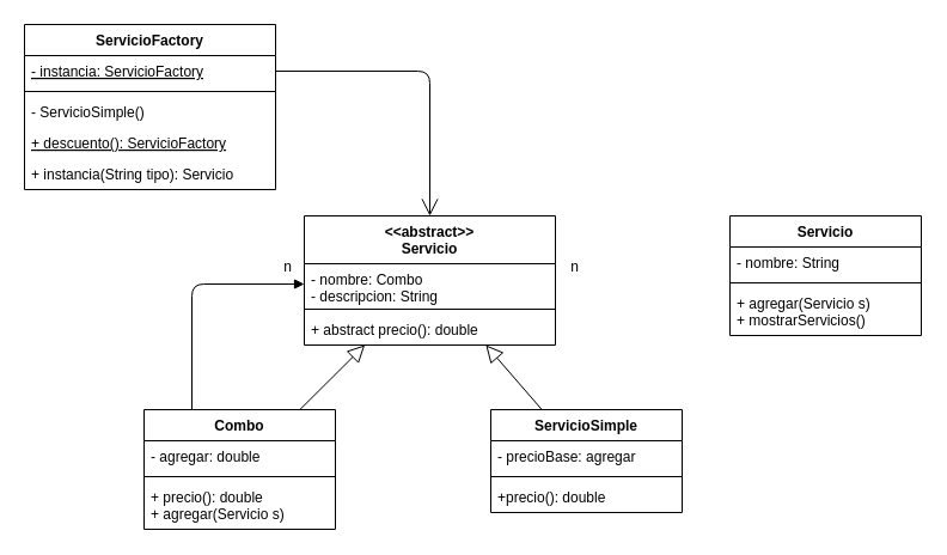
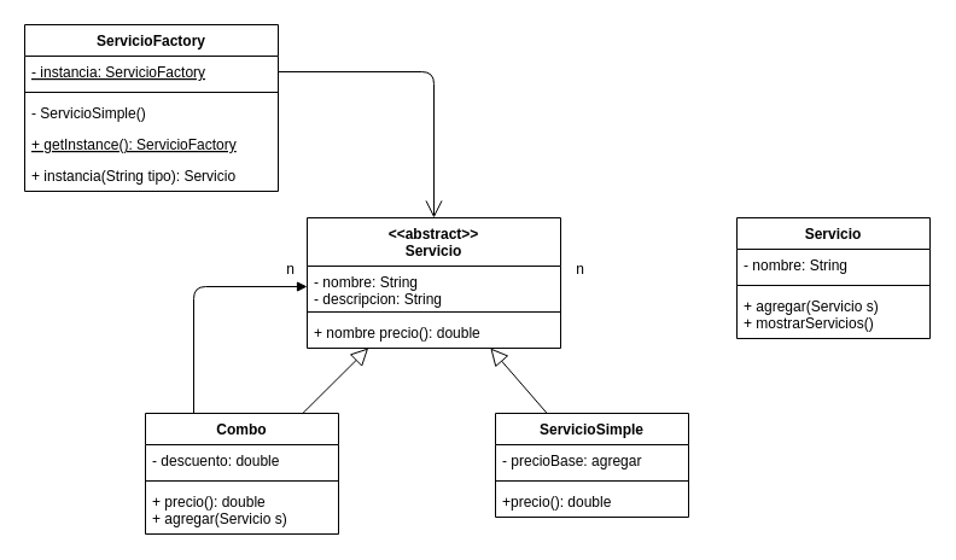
  <mxCell id="0" />
  <mxCell id="1" parent="0" />
  <mxCell id="2" value="&lt;&lt;abstract&gt;&gt;&#10;Servicio" style="swimlane;fontStyle=1;align=center;verticalAlign=top;childLayout=stackLayout;horizontal=1;startSize=40;horizontalStack=0;resizeParent=1;resizeParentMax=0;resizeLast=0;collapsible=1;marginBottom=0;" vertex="1" parent="1"><mxGeometry x="254" y="180" width="210" height="108" as="geometry" /></mxCell>
- <mxCell id="3" value="- nombre: Combo&#10;- descripcion: String" style="text;strokeColor=none;fillColor=none;align=left;verticalAlign=top;spacingLeft=4;spacingRight=4;overflow=hidden;rotatable=0;points=[[0,0.5],[1,0.5]];portConstraint=eastwest;" vertex="1" parent="2"><mxGeometry y="40" width="210" height="34" as="geometry" /></mxCell>
+ <mxCell id="3" value="- nombre: String&#10;- descripcion: String" style="text;strokeColor=none;fillColor=none;align=left;verticalAlign=top;spacingLeft=4;spacingRight=4;overflow=hidden;rotatable=0;points=[[0,0.5],[1,0.5]];portConstraint=eastwest;" vertex="1" parent="2"><mxGeometry y="40" width="210" height="34" as="geometry" /></mxCell>
  <mxCell id="4" value="" style="line;strokeWidth=1;fillColor=none;align=left;verticalAlign=middle;spacingTop=-1;spacingLeft=3;spacingRight=3;rotatable=0;labelPosition=right;points=[];portConstraint=eastwest;" vertex="1" parent="2"><mxGeometry y="74" width="210" height="8" as="geometry" /></mxCell>
- <mxCell id="5" value="+ abstract precio(): double" style="text;strokeColor=none;fillColor=none;align=left;verticalAlign=top;spacingLeft=4;spacingRight=4;overflow=hidden;rotatable=0;points=[[0,0.5],[1,0.5]];portConstraint=eastwest;" vertex="1" parent="2"><mxGeometry y="82" width="210" height="26" as="geometry" /></mxCell>
+ <mxCell id="5" value="+ nombre precio(): double" style="text;strokeColor=none;fillColor=none;align=left;verticalAlign=top;spacingLeft=4;spacingRight=4;overflow=hidden;rotatable=0;points=[[0,0.5],[1,0.5]];portConstraint=eastwest;" vertex="1" parent="2"><mxGeometry y="82" width="210" height="26" as="geometry" /></mxCell>
  <mxCell id="6" value="ServicioSimple" style="swimlane;fontStyle=1;align=center;verticalAlign=top;childLayout=stackLayout;horizontal=1;startSize=26;horizontalStack=0;resizeParent=1;resizeParentMax=0;resizeLast=0;collapsible=1;marginBottom=0;" vertex="1" parent="1"><mxGeometry x="410" y="342" width="160" height="86" as="geometry" /></mxCell>
  <mxCell id="7" value="- precioBase: agregar" style="text;strokeColor=none;fillColor=none;align=left;verticalAlign=top;spacingLeft=4;spacingRight=4;overflow=hidden;rotatable=0;points=[[0,0.5],[1,0.5]];portConstraint=eastwest;" vertex="1" parent="6"><mxGeometry y="26" width="160" height="26" as="geometry" /></mxCell>
  <mxCell id="8" value="" style="line;strokeWidth=1;fillColor=none;align=left;verticalAlign=middle;spacingTop=-1;spacingLeft=3;spacingRight=3;rotatable=0;labelPosition=right;points=[];portConstraint=eastwest;" vertex="1" parent="6"><mxGeometry y="52" width="160" height="8" as="geometry" /></mxCell>
  <mxCell id="9" value="+precio(): double" style="text;strokeColor=none;fillColor=none;align=left;verticalAlign=top;spacingLeft=4;spacingRight=4;overflow=hidden;rotatable=0;points=[[0,0.5],[1,0.5]];portConstraint=eastwest;" vertex="1" parent="6"><mxGeometry y="60" width="160" height="26" as="geometry" /></mxCell>
  <mxCell id="10" value="Combo" style="swimlane;fontStyle=1;align=center;verticalAlign=top;childLayout=stackLayout;horizontal=1;startSize=26;horizontalStack=0;resizeParent=1;resizeParentMax=0;resizeLast=0;collapsible=1;marginBottom=0;" vertex="1" parent="1"><mxGeometry x="120" y="342" width="160" height="100" as="geometry" /></mxCell>
- <mxCell id="11" value="- agregar: double" style="text;strokeColor=none;fillColor=none;align=left;verticalAlign=top;spacingLeft=4;spacingRight=4;overflow=hidden;rotatable=0;points=[[0,0.5],[1,0.5]];portConstraint=eastwest;" vertex="1" parent="10"><mxGeometry y="26" width="160" height="26" as="geometry" /></mxCell>
+ <mxCell id="11" value="- descuento: double" style="text;strokeColor=none;fillColor=none;align=left;verticalAlign=top;spacingLeft=4;spacingRight=4;overflow=hidden;rotatable=0;points=[[0,0.5],[1,0.5]];portConstraint=eastwest;" vertex="1" parent="10"><mxGeometry y="26" width="160" height="26" as="geometry" /></mxCell>
  <mxCell id="12" value="" style="line;strokeWidth=1;fillColor=none;align=left;verticalAlign=middle;spacingTop=-1;spacingLeft=3;spacingRight=3;rotatable=0;labelPosition=right;points=[];portConstraint=eastwest;" vertex="1" parent="10"><mxGeometry y="52" width="160" height="8" as="geometry" /></mxCell>
  <mxCell id="13" value="+ precio(): double&#10;+ agregar(Servicio s)" style="text;strokeColor=none;fillColor=none;align=left;verticalAlign=top;spacingLeft=4;spacingRight=4;overflow=hidden;rotatable=0;points=[[0,0.5],[1,0.5]];portConstraint=eastwest;" vertex="1" parent="10"><mxGeometry y="60" width="160" height="40" as="geometry" /></mxCell>
  <mxCell id="14" value="Servicio" style="swimlane;fontStyle=1;align=center;verticalAlign=top;childLayout=stackLayout;horizontal=1;startSize=26;horizontalStack=0;resizeParent=1;resizeParentMax=0;resizeLast=0;collapsible=1;marginBottom=0;" vertex="1" parent="1"><mxGeometry x="610" y="180" width="160" height="100" as="geometry" /></mxCell>
  <mxCell id="15" value="- nombre: String" style="text;strokeColor=none;fillColor=none;align=left;verticalAlign=top;spacingLeft=4;spacingRight=4;overflow=hidden;rotatable=0;points=[[0,0.5],[1,0.5]];portConstraint=eastwest;" vertex="1" parent="14"><mxGeometry y="26" width="160" height="26" as="geometry" /></mxCell>
  <mxCell id="16" value="" style="line;strokeWidth=1;fillColor=none;align=left;verticalAlign=middle;spacingTop=-1;spacingLeft=3;spacingRight=3;rotatable=0;labelPosition=right;points=[];portConstraint=eastwest;" vertex="1" parent="14"><mxGeometry y="52" width="160" height="8" as="geometry" /></mxCell>
  <mxCell id="17" value="+ agregar(Servicio s)&#10;+ mostrarServicios()" style="text;strokeColor=none;fillColor=none;align=left;verticalAlign=top;spacingLeft=4;spacingRight=4;overflow=hidden;rotatable=0;points=[[0,0.5],[1,0.5]];portConstraint=eastwest;" vertex="1" parent="14"><mxGeometry y="60" width="160" height="40" as="geometry" /></mxCell>
  <mxCell id="18" value="ServicioFactory" style="swimlane;fontStyle=1;align=center;verticalAlign=top;childLayout=stackLayout;horizontal=1;startSize=26;horizontalStack=0;resizeParent=1;resizeParentMax=0;resizeLast=0;collapsible=1;marginBottom=0;" vertex="1" parent="1"><mxGeometry x="20" y="20" width="210" height="138" as="geometry" /></mxCell>
  <mxCell id="19" value="- instancia: ServicioFactory" style="text;strokeColor=none;fillColor=none;align=left;verticalAlign=top;spacingLeft=4;spacingRight=4;overflow=hidden;rotatable=0;points=[[0,0.5],[1,0.5]];portConstraint=eastwest;fontStyle=4" vertex="1" parent="18"><mxGeometry y="26" width="210" height="26" as="geometry" /></mxCell>
  <mxCell id="20" value="" style="line;strokeWidth=1;fillColor=none;align=left;verticalAlign=middle;spacingTop=-1;spacingLeft=3;spacingRight=3;rotatable=0;labelPosition=right;points=[];portConstraint=eastwest;" vertex="1" parent="18"><mxGeometry y="52" width="210" height="8" as="geometry" /></mxCell>
  <mxCell id="21" value="- ServicioSimple()" style="text;strokeColor=none;fillColor=none;align=left;verticalAlign=top;spacingLeft=4;spacingRight=4;overflow=hidden;rotatable=0;points=[[0,0.5],[1,0.5]];portConstraint=eastwest;" vertex="1" parent="18"><mxGeometry y="60" width="210" height="26" as="geometry" /></mxCell>
- <mxCell id="22" value="+ descuento(): ServicioFactory" style="text;strokeColor=none;fillColor=none;align=left;verticalAlign=top;spacingLeft=4;spacingRight=4;overflow=hidden;rotatable=0;points=[[0,0.5],[1,0.5]];portConstraint=eastwest;fontStyle=4" vertex="1" parent="18"><mxGeometry y="86" width="210" height="26" as="geometry" /></mxCell>
+ <mxCell id="22" value="+ getInstance(): ServicioFactory" style="text;strokeColor=none;fillColor=none;align=left;verticalAlign=top;spacingLeft=4;spacingRight=4;overflow=hidden;rotatable=0;points=[[0,0.5],[1,0.5]];portConstraint=eastwest;fontStyle=4" vertex="1" parent="18"><mxGeometry y="86" width="210" height="26" as="geometry" /></mxCell>
  <mxCell id="23" value="+ instancia(String tipo): Servicio" style="text;strokeColor=none;fillColor=none;align=left;verticalAlign=top;spacingLeft=4;spacingRight=4;overflow=hidden;rotatable=0;points=[[0,0.5],[1,0.5]];portConstraint=eastwest;" vertex="1" parent="18"><mxGeometry y="112" width="210" height="26" as="geometry" /></mxCell>
  <mxCell id="24" value="" style="endArrow=block;endFill=0;endSize=12;html=1;" edge="1" parent="1" source="6" target="2"><mxGeometry width="160" relative="1" as="geometry"><mxPoint x="380" y="422" as="sourcePoint" /><mxPoint x="540" y="422" as="targetPoint" /></mxGeometry></mxCell>
  <mxCell id="25" value="" style="endArrow=block;endFill=0;endSize=12;html=1;" edge="1" parent="1" source="10" target="2"><mxGeometry width="160" relative="1" as="geometry"><mxPoint x="251.539" y="342" as="sourcePoint" /><mxPoint x="304.277" y="298" as="targetPoint" /></mxGeometry></mxCell>
  <mxCell id="26" value="" style="html=1;verticalAlign=bottom;endArrow=block;exitX=0.25;exitY=0;exitDx=0;exitDy=0;entryX=0;entryY=0.5;entryDx=0;entryDy=0;" edge="1" parent="1" source="10" target="3"><mxGeometry x="-0.555" y="55" width="80" relative="1" as="geometry"><mxPoint x="420" y="422" as="sourcePoint" /><mxPoint x="500" y="422" as="targetPoint" /><Array as="points"><mxPoint x="160" y="237" /></Array><mxPoint as="offset" /></mxGeometry></mxCell>
  <mxCell id="27" value="n" style="text;html=1;align=center;verticalAlign=middle;resizable=0;points=[];autosize=1;strokeColor=none;" vertex="1" parent="1"><mxGeometry x="230" y="213" width="20" height="20" as="geometry" /></mxCell>
  <mxCell id="28" value="n" style="text;html=1;align=center;verticalAlign=middle;resizable=0;points=[];autosize=1;strokeColor=none;" vertex="1" parent="1"><mxGeometry x="470" y="213" width="20" height="20" as="geometry" /></mxCell>
  <mxCell id="29" value="" style="endArrow=open;endFill=1;endSize=12;html=1;exitX=1;exitY=0.5;exitDx=0;exitDy=0;entryX=0.5;entryY=0;entryDx=0;entryDy=0;" edge="1" parent="1" source="19" target="2"><mxGeometry width="160" relative="1" as="geometry"><mxPoint x="330" y="360" as="sourcePoint" /><mxPoint x="490" y="360" as="targetPoint" /><Array as="points"><mxPoint x="359" y="59" /></Array></mxGeometry></mxCell>
